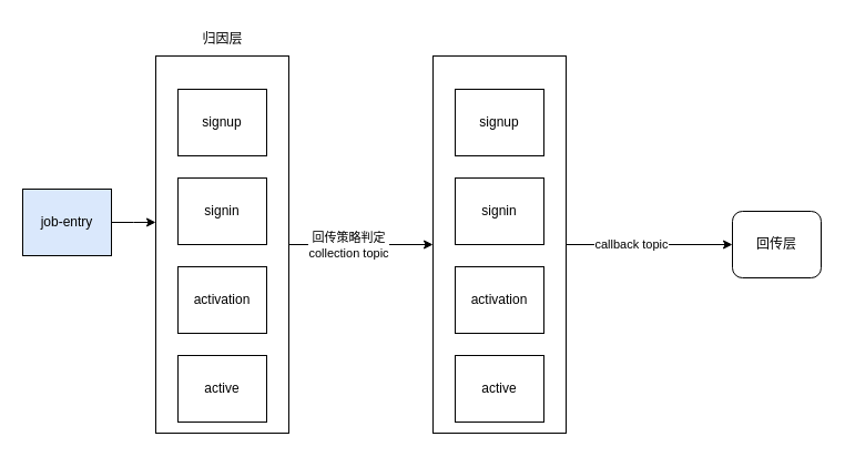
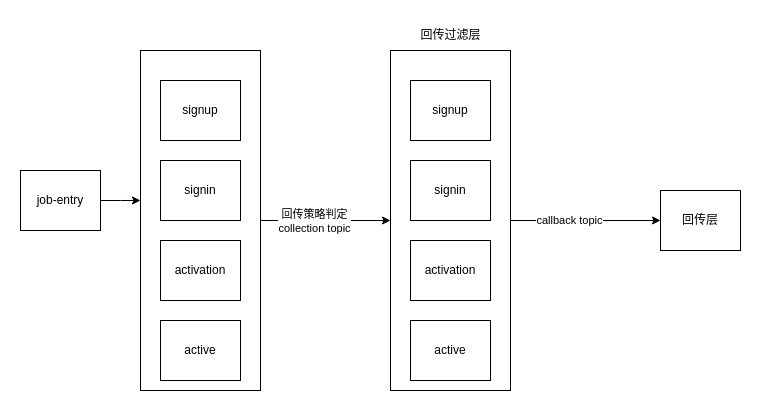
  <mxCell id="0" />
  <mxCell id="1" parent="0" />
  <mxCell id="2" style="edgeStyle=orthogonalEdgeStyle;rounded=0;orthogonalLoop=1;jettySize=auto;html=1;entryX=0;entryY=0.441;entryDx=0;entryDy=0;entryPerimeter=0;" edge="1" parent="1" source="3" target="6"><mxGeometry relative="1" as="geometry" /></mxCell>
- <mxCell id="3" value="job-entry" style="rounded=0;whiteSpace=wrap;html=1;fillColor=#dae8fc;" vertex="1" parent="1"><mxGeometry x="20" y="170" width="80" height="60" as="geometry" /></mxCell>
+ <mxCell id="3" value="job-entry" style="rounded=0;whiteSpace=wrap;html=1;" vertex="1" parent="1"><mxGeometry x="20" y="170" width="80" height="60" as="geometry" /></mxCell>
  <mxCell id="4" style="edgeStyle=orthogonalEdgeStyle;rounded=0;orthogonalLoop=1;jettySize=auto;html=1;entryX=0;entryY=0.5;entryDx=0;entryDy=0;" edge="1" parent="1" source="6" target="13"><mxGeometry relative="1" as="geometry" /></mxCell>
  <mxCell id="5" value="回传策略判定&lt;br&gt;collection topic" style="edgeLabel;html=1;align=center;verticalAlign=middle;resizable=0;points=[];" vertex="1" connectable="0" parent="4"><mxGeometry x="-0.185" relative="1" as="geometry"><mxPoint as="offset" /></mxGeometry></mxCell>
  <mxCell id="6" value="" style="rounded=0;whiteSpace=wrap;html=1;" vertex="1" parent="1"><mxGeometry x="140" y="50" width="120" height="340" as="geometry" /></mxCell>
  <mxCell id="7" value="signup" style="rounded=0;whiteSpace=wrap;html=1;" vertex="1" parent="1"><mxGeometry x="160" y="80" width="80" height="60" as="geometry" /></mxCell>
  <mxCell id="8" value="signin" style="rounded=0;whiteSpace=wrap;html=1;" vertex="1" parent="1"><mxGeometry x="160" y="160" width="80" height="60" as="geometry" /></mxCell>
  <mxCell id="9" value="activation" style="rounded=0;whiteSpace=wrap;html=1;" vertex="1" parent="1"><mxGeometry x="160" y="240" width="80" height="60" as="geometry" /></mxCell>
  <mxCell id="10" value="active" style="rounded=0;whiteSpace=wrap;html=1;" vertex="1" parent="1"><mxGeometry x="160" y="320" width="80" height="60" as="geometry" /></mxCell>
- <mxCell id="11" value="归因层" style="text;html=1;align=center;verticalAlign=middle;resizable=0;points=[];autosize=1;strokeColor=none;fillColor=none;" vertex="1" parent="1"><mxGeometry x="170" y="20" width="60" height="30" as="geometry" /></mxCell>
  <mxCell id="12" value="" style="group" vertex="1" connectable="0" parent="1"><mxGeometry x="390" y="20" width="120" height="370" as="geometry" /></mxCell>
  <mxCell id="13" value="" style="rounded=0;whiteSpace=wrap;html=1;" vertex="1" parent="12"><mxGeometry y="30" width="120" height="340" as="geometry" /></mxCell>
+ <mxCell id="14" value="回传过滤层" style="text;html=1;align=center;verticalAlign=middle;resizable=0;points=[];autosize=1;strokeColor=none;fillColor=none;" vertex="1" parent="12"><mxGeometry x="20" width="80" height="30" as="geometry" /></mxCell>
  <mxCell id="15" value="signup" style="rounded=0;whiteSpace=wrap;html=1;" vertex="1" parent="12"><mxGeometry x="20" y="60" width="80" height="60" as="geometry" /></mxCell>
  <mxCell id="16" value="signin" style="rounded=0;whiteSpace=wrap;html=1;" vertex="1" parent="12"><mxGeometry x="20" y="140" width="80" height="60" as="geometry" /></mxCell>
  <mxCell id="17" value="activation" style="rounded=0;whiteSpace=wrap;html=1;" vertex="1" parent="12"><mxGeometry x="20" y="220" width="80" height="60" as="geometry" /></mxCell>
  <mxCell id="18" value="active" style="rounded=0;whiteSpace=wrap;html=1;" vertex="1" parent="12"><mxGeometry x="20" y="300" width="80" height="60" as="geometry" /></mxCell>
- <mxCell id="19" value="回传层" style="whiteSpace=wrap;html=1;rounded=1;" vertex="1" parent="1"><mxGeometry x="660" y="190" width="80" height="60" as="geometry" /></mxCell>
+ <mxCell id="19" value="回传层" style="rounded=0;whiteSpace=wrap;html=1;" vertex="1" parent="1"><mxGeometry x="660" y="190" width="80" height="60" as="geometry" /></mxCell>
  <mxCell id="20" style="edgeStyle=orthogonalEdgeStyle;rounded=0;orthogonalLoop=1;jettySize=auto;html=1;entryX=0;entryY=0.5;entryDx=0;entryDy=0;" edge="1" parent="1" source="13" target="19"><mxGeometry relative="1" as="geometry" /></mxCell>
  <mxCell id="21" value="callback topic" style="edgeLabel;html=1;align=center;verticalAlign=middle;resizable=0;points=[];" vertex="1" connectable="0" parent="20"><mxGeometry x="-0.233" y="1" relative="1" as="geometry"><mxPoint as="offset" /></mxGeometry></mxCell>
